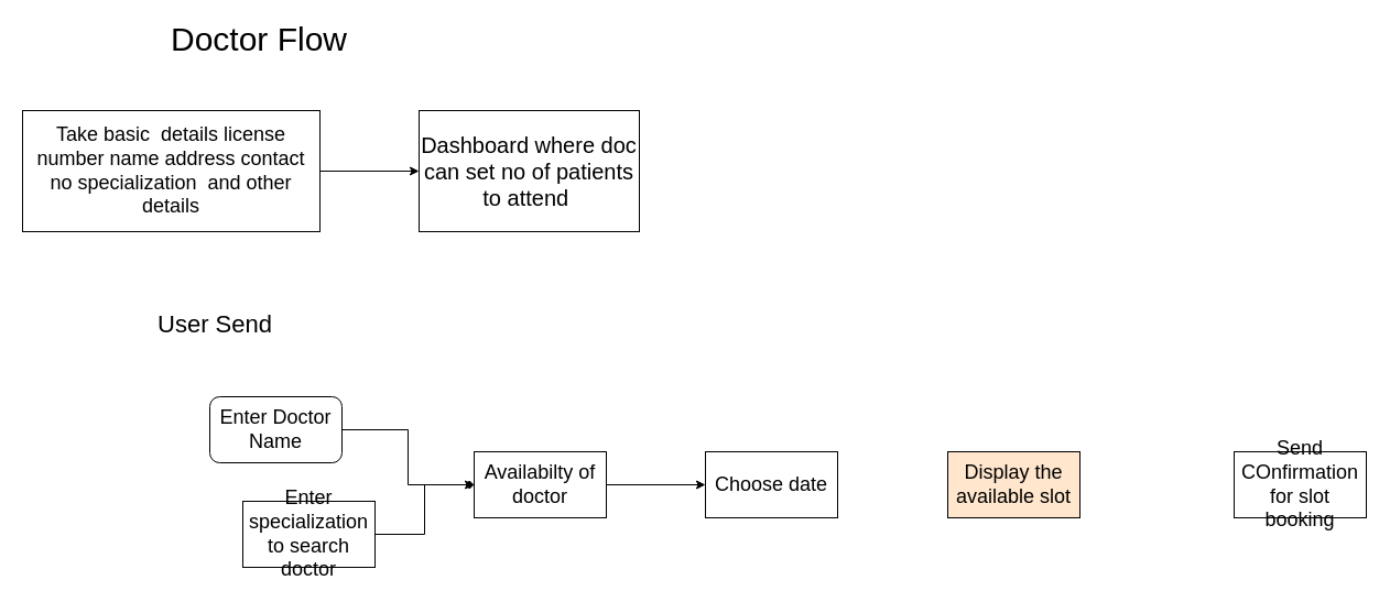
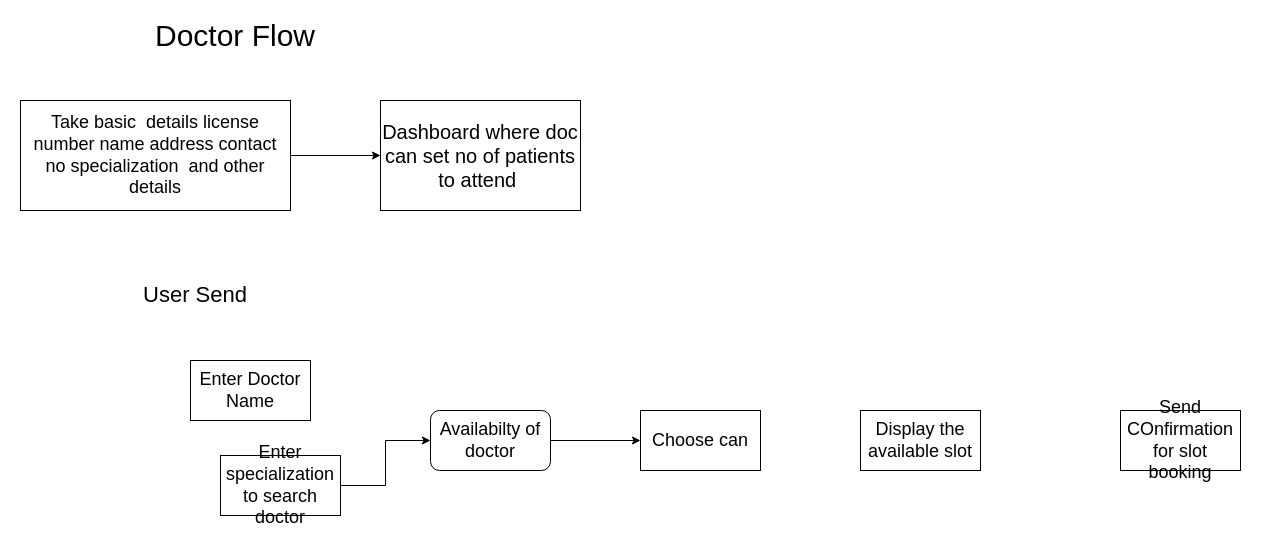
  <mxCell id="0" />
  <mxCell id="1" parent="0" />
  <mxCell id="2" style="edgeStyle=orthogonalEdgeStyle;rounded=0;orthogonalLoop=1;jettySize=auto;html=1;entryX=0;entryY=0.5;entryDx=0;entryDy=0;fontSize=30;" parent="1" source="3" target="5" edge="1"><mxGeometry relative="1" as="geometry" /></mxCell>
  <mxCell id="3" value="&lt;font style=&quot;font-size: 18px&quot;&gt;Take basic&amp;nbsp; details license number name address contact no specialization&amp;nbsp; and other details&lt;/font&gt;" style="rounded=0;whiteSpace=wrap;html=1;" parent="1" vertex="1"><mxGeometry x="20" y="100" width="270" height="110" as="geometry" /></mxCell>
  <mxCell id="4" value="&lt;font style=&quot;font-size: 30px;&quot;&gt;Doctor Flow&lt;/font&gt;" style="text;html=1;strokeColor=none;fillColor=none;align=center;verticalAlign=middle;whiteSpace=wrap;rounded=0;fontSize=30;" parent="1" vertex="1"><mxGeometry x="140" y="20" width="190" height="30" as="geometry" /></mxCell>
  <mxCell id="5" value="&lt;font style=&quot;font-size: 20px;&quot;&gt;Dashboard where doc can set no of patients to attend&amp;nbsp;&lt;/font&gt;" style="rounded=0;whiteSpace=wrap;html=1;fontSize=20;" parent="1" vertex="1"><mxGeometry x="380" y="100" width="200" height="110" as="geometry" /></mxCell>
  <mxCell id="6" value="&lt;font style=&quot;font-size: 22px&quot;&gt;User Send&lt;/font&gt;" style="text;html=1;strokeColor=none;fillColor=none;align=center;verticalAlign=middle;whiteSpace=wrap;rounded=0;" parent="1" vertex="1"><mxGeometry x="120" y="270" width="150" height="50" as="geometry" /></mxCell>
- <mxCell id="7" style="edgeStyle=orthogonalEdgeStyle;rounded=0;orthogonalLoop=1;jettySize=auto;html=1;entryX=0;entryY=0.5;entryDx=0;entryDy=0;fontSize=18;" parent="1" source="8" target="12" edge="1"><mxGeometry relative="1" as="geometry" /></mxCell>
- <mxCell id="8" value="Enter Doctor Name" style="whiteSpace=wrap;html=1;fontSize=18;rounded=1;" parent="1" vertex="1"><mxGeometry x="190" y="360" width="120" height="60" as="geometry" /></mxCell>
- <mxCell id="9" style="edgeStyle=orthogonalEdgeStyle;rounded=0;orthogonalLoop=1;jettySize=auto;html=1;fontSize=18;endArrow=diamond;" parent="1" source="10" target="12" edge="1"><mxGeometry relative="1" as="geometry" /></mxCell>
+ <mxCell id="8" value="Enter Doctor Name" style="rounded=0;whiteSpace=wrap;html=1;fontSize=18;" parent="1" vertex="1"><mxGeometry x="190" y="360" width="120" height="60" as="geometry" /></mxCell>
+ <mxCell id="9" style="edgeStyle=orthogonalEdgeStyle;rounded=0;orthogonalLoop=1;jettySize=auto;html=1;fontSize=18;" parent="1" source="10" target="12" edge="1"><mxGeometry relative="1" as="geometry" /></mxCell>
  <mxCell id="10" value="Enter specialization to search doctor" style="rounded=0;whiteSpace=wrap;html=1;fontSize=18;" parent="1" vertex="1"><mxGeometry x="220" y="455" width="120" height="60" as="geometry" /></mxCell>
  <mxCell id="11" style="edgeStyle=orthogonalEdgeStyle;rounded=0;orthogonalLoop=1;jettySize=auto;html=1;entryX=0;entryY=0.5;entryDx=0;entryDy=0;fontSize=18;" parent="1" source="12" target="13" edge="1"><mxGeometry relative="1" as="geometry" /></mxCell>
- <mxCell id="12" value="Availabilty of doctor" style="rounded=0;whiteSpace=wrap;html=1;fontSize=18;" parent="1" vertex="1"><mxGeometry x="430" y="410" width="120" height="60" as="geometry" /></mxCell>
- <mxCell id="13" value="Choose date" style="rounded=0;whiteSpace=wrap;html=1;fontSize=18;" parent="1" vertex="1"><mxGeometry x="640" y="410" width="120" height="60" as="geometry" /></mxCell>
- <mxCell id="14" value="Display the available slot" style="rounded=0;whiteSpace=wrap;html=1;fontSize=18;fillColor=#ffe6cc;" parent="1" vertex="1"><mxGeometry x="860" y="410" width="120" height="60" as="geometry" /></mxCell>
+ <mxCell id="12" value="Availabilty of doctor" style="whiteSpace=wrap;html=1;fontSize=18;rounded=1;" parent="1" vertex="1"><mxGeometry x="430" y="410" width="120" height="60" as="geometry" /></mxCell>
+ <mxCell id="13" value="Choose can" style="rounded=0;whiteSpace=wrap;html=1;fontSize=18;" parent="1" vertex="1"><mxGeometry x="640" y="410" width="120" height="60" as="geometry" /></mxCell>
+ <mxCell id="14" value="Display the available slot" style="rounded=0;whiteSpace=wrap;html=1;fontSize=18;" parent="1" vertex="1"><mxGeometry x="860" y="410" width="120" height="60" as="geometry" /></mxCell>
  <mxCell id="15" value="Send COnfirmation for slot booking" style="rounded=0;whiteSpace=wrap;html=1;fontSize=18;" parent="1" vertex="1"><mxGeometry x="1120" y="410" width="120" height="60" as="geometry" /></mxCell>
